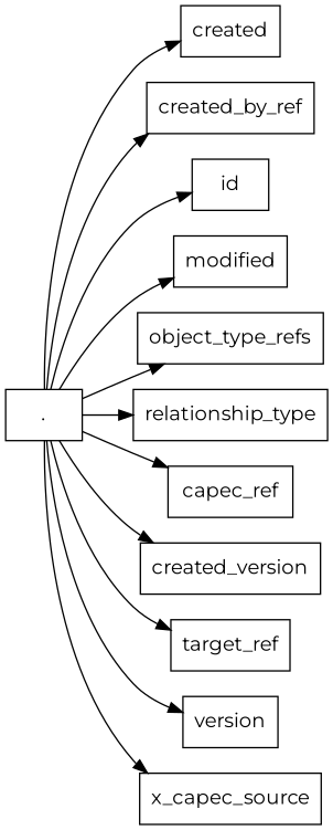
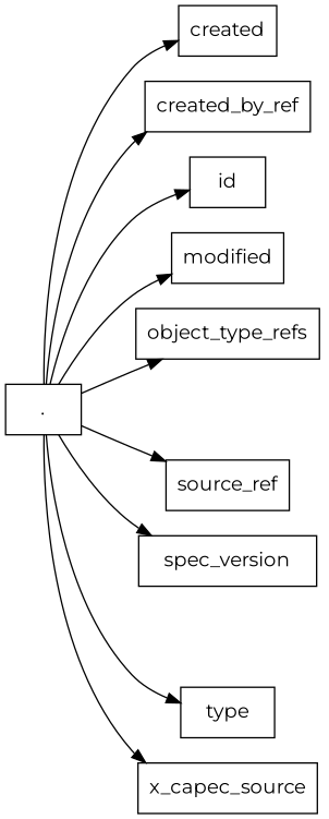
  digraph {
    fontname=Montserrat
    rankdir=LR
    node [fontname=Montserrat shape=box]
    edge [dir=forward fontname=Montserrat]
    n1 [label="."]
    n2 [label=created]
    n3 [label=created_by_ref]
    n4 [label=id]
    n5 [label=modified]
    n6 [label=object_type_refs]
-   n7 [label=relationship_type]
-   n8 [label=capec_ref]
-   n9 [label=created_version]
-   n10 [label=target_ref]
-   n11 [label=version]
+   n8 [label=source_ref]
+   n9 [label=spec_version]
+   n11 [label=type]
    n12 [label=x_capec_source]
    n1 -> n2
    n1 -> n3
    n1 -> n4
    n1 -> n5
    n1 -> n6
-   n1 -> n7
    n1 -> n8
    n1 -> n9
-   n1 -> n10
    n1 -> n11
    n1 -> n12
  }
